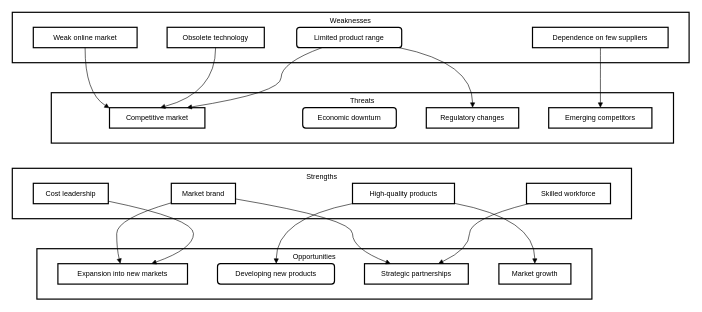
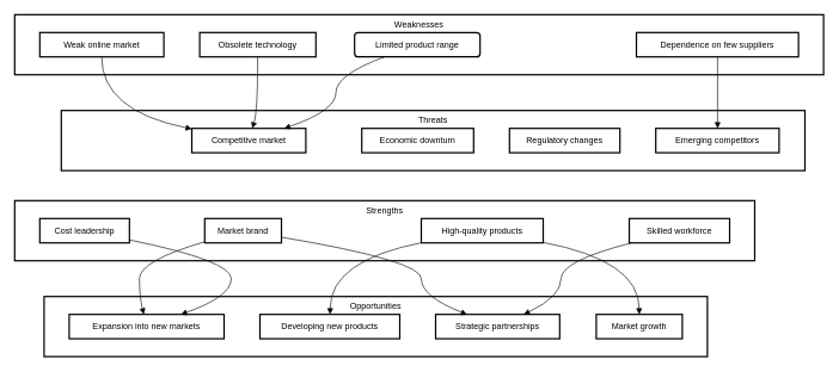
  <mxCell id="0" />
  <mxCell id="1" parent="0" />
  <mxCell id="2" value="Threats" style="whiteSpace=wrap;strokeWidth=2;verticalAlign=top;" vertex="1" parent="1"><mxGeometry x="85" y="154" width="1037" height="84" as="geometry" /></mxCell>
- <mxCell id="3" value="Competitive market" style="whiteSpace=wrap;strokeWidth=2;" vertex="1" parent="1"><mxGeometry x="182" y="179" width="159" height="34" as="geometry" /></mxCell>
- <mxCell id="4" value="Economic downturn" style="whiteSpace=wrap;strokeWidth=2;rounded=1;" vertex="1" parent="1"><mxGeometry x="504" y="179" width="156" height="34" as="geometry" /></mxCell>
+ <mxCell id="3" value="Competitive market" style="whiteSpace=wrap;strokeWidth=2;" vertex="1" parent="1"><mxGeometry x="267" y="179" width="159" height="34" as="geometry" /></mxCell>
+ <mxCell id="4" value="Economic downturn" style="whiteSpace=wrap;strokeWidth=2;" vertex="1" parent="1"><mxGeometry x="504" y="179" width="156" height="34" as="geometry" /></mxCell>
  <mxCell id="5" value="Regulatory changes" style="whiteSpace=wrap;strokeWidth=2;" vertex="1" parent="1"><mxGeometry x="710" y="179" width="154" height="34" as="geometry" /></mxCell>
  <mxCell id="6" value="Emerging competitors" style="whiteSpace=wrap;strokeWidth=2;" vertex="1" parent="1"><mxGeometry x="914" y="179" width="172" height="34" as="geometry" /></mxCell>
  <mxCell id="7" value="Opportunities" style="whiteSpace=wrap;strokeWidth=2;verticalAlign=top;" vertex="1" parent="1"><mxGeometry x="61" y="414" width="925" height="84" as="geometry" /></mxCell>
  <mxCell id="8" value="Expansion into new markets" style="whiteSpace=wrap;strokeWidth=2;" vertex="1" parent="1"><mxGeometry x="96" y="439" width="216" height="34" as="geometry" /></mxCell>
- <mxCell id="9" value="Developing new products" style="whiteSpace=wrap;strokeWidth=2;rounded=1;" vertex="1" parent="1"><mxGeometry x="362" y="439" width="195" height="34" as="geometry" /></mxCell>
+ <mxCell id="9" value="Developing new products" style="whiteSpace=wrap;strokeWidth=2;" vertex="1" parent="1"><mxGeometry x="362" y="439" width="195" height="34" as="geometry" /></mxCell>
  <mxCell id="10" value="Strategic partnerships" style="whiteSpace=wrap;strokeWidth=2;" vertex="1" parent="1"><mxGeometry x="607" y="439" width="173" height="34" as="geometry" /></mxCell>
  <mxCell id="11" value="Market growth" style="whiteSpace=wrap;strokeWidth=2;" vertex="1" parent="1"><mxGeometry x="831" y="439" width="120" height="34" as="geometry" /></mxCell>
  <mxCell id="12" value="Weaknesses" style="whiteSpace=wrap;strokeWidth=2;verticalAlign=top;" vertex="1" parent="1"><mxGeometry x="20" y="20" width="1128" height="84" as="geometry" /></mxCell>
  <mxCell id="13" value="Weak online market" style="whiteSpace=wrap;strokeWidth=2;" vertex="1" parent="1"><mxGeometry x="55" y="45" width="173" height="34" as="geometry" /></mxCell>
  <mxCell id="14" value="Dependence on few suppliers" style="whiteSpace=wrap;strokeWidth=2;" vertex="1" parent="1"><mxGeometry x="887" y="45" width="226" height="34" as="geometry" /></mxCell>
  <mxCell id="15" value="Obsolete technology" style="whiteSpace=wrap;strokeWidth=2;" vertex="1" parent="1"><mxGeometry x="278" y="45" width="162" height="34" as="geometry" /></mxCell>
  <mxCell id="16" value="Limited product range" style="whiteSpace=wrap;strokeWidth=2;rounded=1;" vertex="1" parent="1"><mxGeometry x="494" y="45" width="175" height="34" as="geometry" /></mxCell>
  <mxCell id="17" value="Strengths" style="whiteSpace=wrap;strokeWidth=2;verticalAlign=top;" vertex="1" parent="1"><mxGeometry x="20" y="280" width="1032" height="84" as="geometry" /></mxCell>
  <mxCell id="18" value="Market brand" style="whiteSpace=wrap;strokeWidth=2;" vertex="1" parent="1"><mxGeometry x="285" y="305" width="107" height="34" as="geometry" /></mxCell>
  <mxCell id="19" value="High-quality products" style="whiteSpace=wrap;strokeWidth=2;" vertex="1" parent="1"><mxGeometry x="587" y="305" width="170" height="34" as="geometry" /></mxCell>
  <mxCell id="20" value="Cost leadership" style="whiteSpace=wrap;strokeWidth=2;" vertex="1" parent="1"><mxGeometry x="55" y="305" width="125" height="34" as="geometry" /></mxCell>
  <mxCell id="21" value="Skilled workforce" style="whiteSpace=wrap;strokeWidth=2;" vertex="1" parent="1"><mxGeometry x="877" y="305" width="140" height="34" as="geometry" /></mxCell>
  <mxCell id="22" value="" style="curved=1;startArrow=none;endArrow=block;exitX=-0.001;exitY=0.957;entryX=0.482;entryY=0;rounded=0;" edge="1" parent="1" source="18" target="8"><mxGeometry relative="1" as="geometry"><Array as="points"><mxPoint x="194" y="364" /><mxPoint x="194" y="414" /></Array></mxGeometry></mxCell>
  <mxCell id="23" value="" style="curved=1;startArrow=none;endArrow=block;exitX=0.997;exitY=0.765;entryX=0.253;entryY=0;rounded=0;" edge="1" parent="1" source="18" target="10"><mxGeometry relative="1" as="geometry"><Array as="points"><mxPoint x="587" y="364" /><mxPoint x="587" y="414" /></Array></mxGeometry></mxCell>
  <mxCell id="24" value="" style="curved=1;startArrow=none;endArrow=block;exitX=-0.001;exitY=0.995;entryX=0.502;entryY=0;rounded=0;" edge="1" parent="1" source="19" target="9"><mxGeometry relative="1" as="geometry"><Array as="points"><mxPoint x="460" y="364" /></Array></mxGeometry></mxCell>
  <mxCell id="25" value="" style="curved=1;startArrow=none;endArrow=block;exitX=0.997;exitY=0.978;entryX=0.499;entryY=0;rounded=0;" edge="1" parent="1" source="19" target="11"><mxGeometry relative="1" as="geometry"><Array as="points"><mxPoint x="891" y="364" /></Array></mxGeometry></mxCell>
  <mxCell id="26" value="" style="curved=1;startArrow=none;endArrow=block;exitX=1.001;exitY=0.878;entryX=0.721;entryY=0;rounded=0;" edge="1" parent="1" source="20" target="8"><mxGeometry relative="1" as="geometry"><Array as="points"><mxPoint x="322" y="364" /><mxPoint x="322" y="414" /></Array></mxGeometry></mxCell>
  <mxCell id="27" value="" style="curved=1;startArrow=none;endArrow=block;exitX=0.025;exitY=1;entryX=0.71;entryY=0;rounded=0;" edge="1" parent="1" source="21" target="10"><mxGeometry relative="1" as="geometry"><Array as="points"><mxPoint x="782" y="364" /><mxPoint x="782" y="414" /></Array></mxGeometry></mxCell>
  <mxCell id="28" value="" style="curved=1;startArrow=none;endArrow=block;exitX=0.499;exitY=1;entryX=-0.0;entryY=0.021;rounded=0;" edge="1" parent="1" source="13" target="3"><mxGeometry relative="1" as="geometry"><Array as="points"><mxPoint x="141" y="154" /></Array></mxGeometry></mxCell>
  <mxCell id="29" value="" style="curved=1;startArrow=none;endArrow=block;exitX=0.501;exitY=1;entryX=0.501;entryY=0;rounded=0;" edge="1" parent="1" source="14" target="6"><mxGeometry relative="1" as="geometry"><Array as="points" /></mxGeometry></mxCell>
  <mxCell id="30" value="" style="curved=1;startArrow=none;endArrow=block;exitX=0.499;exitY=1;entryX=0.531;entryY=0;rounded=0;" edge="1" parent="1" source="15" target="3"><mxGeometry relative="1" as="geometry"><Array as="points"><mxPoint x="359" y="154" /></Array></mxGeometry></mxCell>
  <mxCell id="31" value="" style="curved=1;startArrow=none;endArrow=block;exitX=0.24;exitY=1;entryX=0.81;entryY=0;rounded=0;" edge="1" parent="1" source="16" target="3"><mxGeometry relative="1" as="geometry"><Array as="points"><mxPoint x="468" y="104" /><mxPoint x="468" y="154" /></Array></mxGeometry></mxCell>
- <mxCell id="32" value="" style="curved=1;startArrow=none;endArrow=block;exitX=0.978;exitY=1;entryX=0.501;entryY=0;rounded=0;" edge="1" parent="1" source="16" target="5"><mxGeometry relative="1" as="geometry"><Array as="points"><mxPoint x="787" y="104" /></Array></mxGeometry></mxCell>
